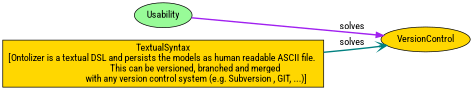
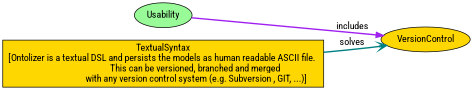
  digraph {
    rankdir=LR
    fontname="Roboto Condensed"
    node [fillcolor=gold shape=oval style=filled fontname="Roboto Condensed"]
    edge [style=bold fontname="Roboto Condensed"]
    VersionControl
    Usability [fillcolor=palegreen]
    n3 [label="TextualSyntax\n[Ontolizer is a textual DSL and persists the models as human readable ASCII file. \n				This can be versioned, branched and merged \n				with any version control system (e.g. Subversion , GIT, ...)]" shape=rectangle]
-   Usability -> VersionControl [label=solves color=purple arrowhead=normal]
+   Usability -> VersionControl [label=includes color=purple arrowhead=normal]
    n3 -> VersionControl [label=solves color=teal arrowhead=vee]
  }
